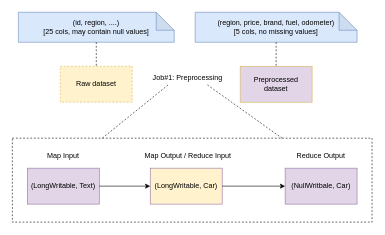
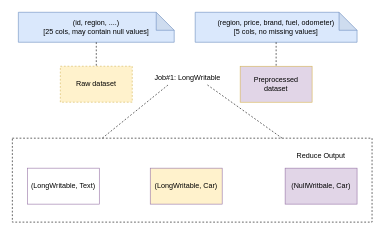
  <mxCell id="0" />
  <mxCell id="1" parent="0" />
  <mxCell id="2" value="Raw dataset" style="rounded=0;whiteSpace=wrap;html=1;fillColor=#fff2cc;strokeColor=#d6b656;dashed=1;" vertex="1" parent="1"><mxGeometry x="100" y="110" width="120" height="60" as="geometry" /></mxCell>
  <mxCell id="3" value="Preprocessed &lt;br&gt;dataset" style="rounded=0;whiteSpace=wrap;html=1;fillColor=#e1d5e7;strokeColor=#d6b656;" vertex="1" parent="1"><mxGeometry x="400" y="110" width="120" height="60" as="geometry" /></mxCell>
  <mxCell id="4" value="(id, region, ....) &lt;br&gt;[25 cols, may contain null values]" style="shape=note;whiteSpace=wrap;html=1;backgroundOutline=1;darkOpacity=0.05;fillColor=#dae8fc;strokeColor=#6c8ebf;" vertex="1" parent="1"><mxGeometry x="30" y="20" width="260" height="50" as="geometry" /></mxCell>
  <mxCell id="5" value="(region, price, brand, fuel, odometer)&lt;br&gt;[5 cols, no missing values]" style="shape=note;whiteSpace=wrap;html=1;backgroundOutline=1;darkOpacity=0.05;fillColor=#dae8fc;strokeColor=#6c8ebf;" vertex="1" parent="1"><mxGeometry x="325" y="20" width="270" height="50" as="geometry" /></mxCell>
  <mxCell id="6" value="" style="endArrow=none;dashed=1;html=1;entryX=0.5;entryY=0;entryDx=0;entryDy=0;exitX=0.5;exitY=1;exitDx=0;exitDy=0;exitPerimeter=0;" edge="1" parent="1" source="4" target="2"><mxGeometry width="50" height="50" relative="1" as="geometry"><mxPoint x="180" y="90" as="sourcePoint" /><mxPoint x="90" y="80" as="targetPoint" /></mxGeometry></mxCell>
  <mxCell id="7" value="" style="endArrow=none;dashed=1;html=1;entryX=0.5;entryY=0;entryDx=0;entryDy=0;exitX=0.5;exitY=1;exitDx=0;exitDy=0;exitPerimeter=0;" edge="1" parent="1" source="5" target="3"><mxGeometry width="50" height="50" relative="1" as="geometry"><mxPoint x="480" y="80" as="sourcePoint" /><mxPoint x="650" y="150" as="targetPoint" /></mxGeometry></mxCell>
- <mxCell id="8" value="Job#1: Preprocessing" style="text;html=1;strokeColor=none;fillColor=none;align=center;verticalAlign=middle;whiteSpace=wrap;rounded=0;" vertex="1" parent="1"><mxGeometry x="250" y="120" width="125" height="20" as="geometry" /></mxCell>
- <mxCell id="9" value="(LongWritable, Text)" style="rounded=0;whiteSpace=wrap;html=1;fillColor=#e1d5e7;strokeColor=#9673a6;" vertex="1" parent="1"><mxGeometry x="45" y="280" width="120" height="60" as="geometry" /></mxCell>
+ <mxCell id="8" value="Job#1: LongWritable" style="text;html=1;strokeColor=none;fillColor=none;align=center;verticalAlign=middle;whiteSpace=wrap;rounded=0;" vertex="1" parent="1"><mxGeometry x="250" y="120" width="125" height="20" as="geometry" /></mxCell>
+ <mxCell id="9" value="(LongWritable, Text)" style="rounded=0;whiteSpace=wrap;html=1;fillColor=#ffffff;strokeColor=#9673a6;" vertex="1" parent="1"><mxGeometry x="45" y="280" width="120" height="60" as="geometry" /></mxCell>
  <mxCell id="10" value="(LongWritable, Car)" style="rounded=0;whiteSpace=wrap;html=1;fillColor=#fff2cc;strokeColor=#9673a6;" vertex="1" parent="1"><mxGeometry x="250" y="280" width="120" height="60" as="geometry" /></mxCell>
  <mxCell id="11" value="(NullWritbale, Car)" style="rounded=0;whiteSpace=wrap;html=1;fillColor=#e1d5e7;strokeColor=#9673a6;" vertex="1" parent="1"><mxGeometry x="475" y="280" width="120" height="60" as="geometry" /></mxCell>
- <mxCell id="12" value="Map Input" style="text;html=1;strokeColor=none;fillColor=none;align=center;verticalAlign=middle;whiteSpace=wrap;rounded=0;" vertex="1" parent="1"><mxGeometry x="70" y="250" width="70" height="20" as="geometry" /></mxCell>
- <mxCell id="13" value="Map Output / Reduce Input" style="text;html=1;strokeColor=none;fillColor=none;align=center;verticalAlign=middle;whiteSpace=wrap;rounded=0;" vertex="1" parent="1"><mxGeometry x="237.5" y="250" width="150" height="20" as="geometry" /></mxCell>
  <mxCell id="14" value="Reduce Output" style="text;html=1;strokeColor=none;fillColor=none;align=center;verticalAlign=middle;whiteSpace=wrap;rounded=0;" vertex="1" parent="1"><mxGeometry x="490" y="250" width="90" height="20" as="geometry" /></mxCell>
- <mxCell id="15" value="" style="endArrow=classic;html=1;exitX=1;exitY=0.5;exitDx=0;exitDy=0;entryX=0;entryY=0.5;entryDx=0;entryDy=0;" edge="1" parent="1" source="9" target="10"><mxGeometry width="50" height="50" relative="1" as="geometry"><mxPoint x="140" y="440" as="sourcePoint" /><mxPoint x="190" y="390" as="targetPoint" /></mxGeometry></mxCell>
- <mxCell id="16" value="" style="endArrow=classic;html=1;exitX=1;exitY=0.5;exitDx=0;exitDy=0;entryX=0;entryY=0.5;entryDx=0;entryDy=0;" edge="1" parent="1" source="10" target="11"><mxGeometry width="50" height="50" relative="1" as="geometry"><mxPoint x="410" y="420" as="sourcePoint" /><mxPoint x="460" y="370" as="targetPoint" /></mxGeometry></mxCell>
  <mxCell id="17" value="" style="rounded=0;whiteSpace=wrap;html=1;fillColor=none;dashed=1;" vertex="1" parent="1"><mxGeometry x="20" y="230" width="600" height="140" as="geometry" /></mxCell>
  <mxCell id="18" value="" style="endArrow=none;dashed=1;html=1;exitX=0.25;exitY=0;exitDx=0;exitDy=0;entryX=0.25;entryY=1;entryDx=0;entryDy=0;" edge="1" parent="1" source="17" target="8"><mxGeometry width="50" height="50" relative="1" as="geometry"><mxPoint x="240" y="210" as="sourcePoint" /><mxPoint x="290" y="150" as="targetPoint" /></mxGeometry></mxCell>
  <mxCell id="19" value="" style="endArrow=none;dashed=1;html=1;entryX=0.75;entryY=1;entryDx=0;entryDy=0;exitX=0.75;exitY=0;exitDx=0;exitDy=0;" edge="1" parent="1" source="17" target="8"><mxGeometry width="50" height="50" relative="1" as="geometry"><mxPoint x="330" y="220" as="sourcePoint" /><mxPoint x="380" y="170" as="targetPoint" /></mxGeometry></mxCell>
